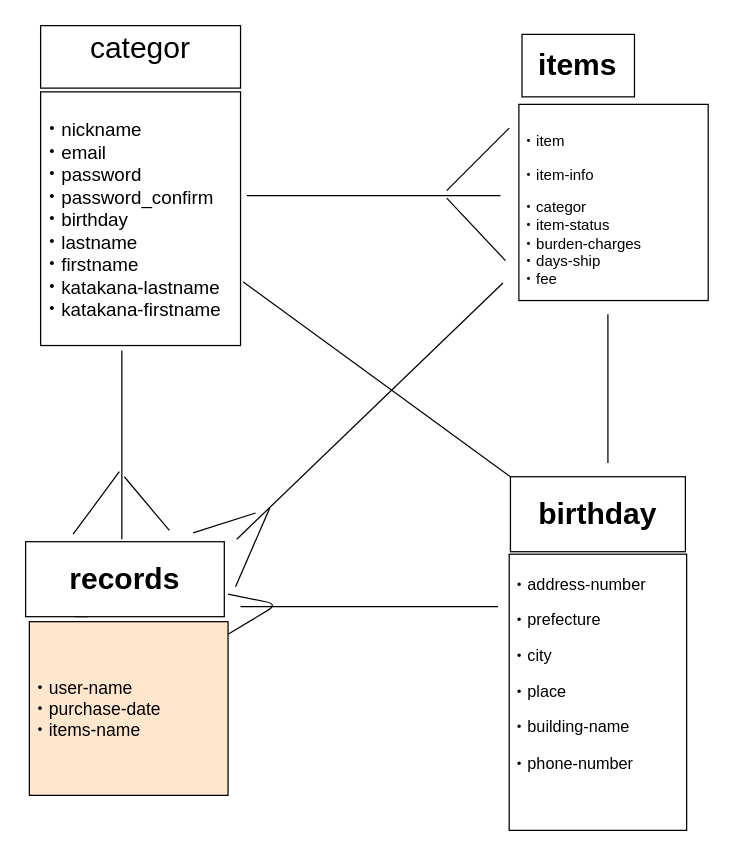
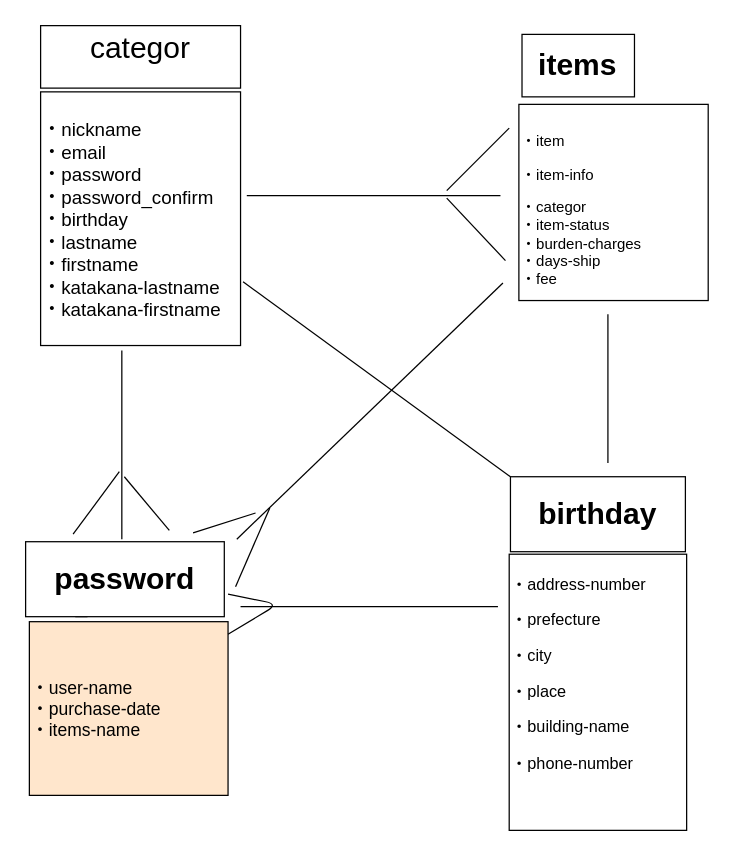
  <mxCell id="0" />
  <mxCell id="1" parent="0" />
  <mxCell id="2" value="&lt;h1&gt;&lt;span style=&quot;font-weight: normal&quot;&gt;categor&lt;/span&gt;&lt;/h1&gt;&lt;div&gt;&lt;span style=&quot;font-weight: normal&quot;&gt;&lt;br&gt;&lt;/span&gt;&lt;/div&gt;" style="rounded=0;whiteSpace=wrap;html=1;fontFamily=Helvetica;align=center;" parent="1" vertex="1"><mxGeometry x="32" y="20" width="160" height="50" as="geometry" /></mxCell>
  <mxCell id="3" value="&lt;font style=&quot;font-size: 15px&quot;&gt;・nickname&lt;br&gt;&lt;span&gt;・email&lt;br&gt;&lt;/span&gt;・password&lt;br&gt;・password_confirm&lt;br&gt;・birthday&lt;br&gt;・lastname&lt;br&gt;・firstname&lt;br&gt;・katakana-lastname&lt;br&gt;・katakana-firstname&lt;br&gt;&lt;/font&gt;" style="rounded=0;whiteSpace=wrap;html=1;fontFamily=Helvetica;align=left;" parent="1" vertex="1"><mxGeometry x="32" y="73" width="160" height="203" as="geometry" /></mxCell>
  <mxCell id="4" value="&lt;h1&gt;items&lt;/h1&gt;" style="rounded=0;whiteSpace=wrap;html=1;fontFamily=Helvetica;align=center;" parent="1" vertex="1"><mxGeometry x="417.25" y="27" width="90" height="50" as="geometry" /></mxCell>
  <mxCell id="5" value="&lt;h1&gt;birthday&lt;/h1&gt;" style="rounded=0;whiteSpace=wrap;html=1;sketch=0;align=center;" parent="1" vertex="1"><mxGeometry x="408" y="381" width="140" height="60" as="geometry" /></mxCell>
  <mxCell id="6" value="&lt;p&gt;&lt;br&gt;&lt;/p&gt;&lt;p style=&quot;font-size: 13px&quot;&gt;&lt;font style=&quot;font-size: 13px&quot;&gt;・address-number&lt;/font&gt;&lt;/p&gt;&lt;p style=&quot;font-size: 13px&quot;&gt;&lt;span&gt;&lt;font style=&quot;font-size: 13px&quot;&gt;・prefecture&lt;/font&gt;&lt;/span&gt;&lt;/p&gt;&lt;p style=&quot;font-size: 13px&quot;&gt;&lt;span&gt;&lt;font style=&quot;font-size: 13px&quot;&gt;・city&lt;/font&gt;&lt;/span&gt;&lt;/p&gt;&lt;p style=&quot;font-size: 13px&quot;&gt;・place&lt;/p&gt;&lt;p style=&quot;font-size: 13px&quot;&gt;・building-name&lt;/p&gt;&lt;p style=&quot;font-size: 13px&quot;&gt;&lt;font style=&quot;font-size: 13px&quot;&gt;・phone-number&lt;/font&gt;&lt;/p&gt;&lt;p style=&quot;font-size: 13px&quot;&gt;&lt;font style=&quot;font-size: 13px&quot;&gt;&lt;br&gt;&lt;/font&gt;&lt;/p&gt;&lt;p style=&quot;font-size: 13px&quot;&gt;&lt;br&gt;&lt;/p&gt;" style="rounded=0;whiteSpace=wrap;html=1;sketch=0;align=left;" parent="1" vertex="1"><mxGeometry x="407" y="443" width="142" height="221" as="geometry" /></mxCell>
  <mxCell id="7" style="edgeStyle=orthogonalEdgeStyle;rounded=0;orthogonalLoop=1;jettySize=auto;html=1;exitX=0.25;exitY=1;exitDx=0;exitDy=0;" parent="1" source="8" edge="1"><mxGeometry relative="1" as="geometry"><mxPoint x="69" y="472.735" as="targetPoint" /></mxGeometry></mxCell>
- <mxCell id="8" value="&lt;h1&gt;records&lt;/h1&gt;" style="rounded=0;whiteSpace=wrap;html=1;sketch=0;align=center;" parent="1" vertex="1"><mxGeometry x="20" y="433" width="159" height="60" as="geometry" /></mxCell>
+ <mxCell id="8" value="&lt;h1&gt;password&lt;/h1&gt;" style="rounded=0;whiteSpace=wrap;html=1;sketch=0;align=center;" parent="1" vertex="1"><mxGeometry x="20" y="433" width="159" height="60" as="geometry" /></mxCell>
  <mxCell id="9" value="&lt;div style=&quot;font-size: 14px&quot;&gt;&lt;font style=&quot;font-size: 14px&quot;&gt;・user-name&lt;/font&gt;&lt;/div&gt;&lt;div style=&quot;font-size: 14px&quot;&gt;&lt;span&gt;&lt;font style=&quot;font-size: 14px&quot;&gt;・purchase-date&lt;/font&gt;&lt;/span&gt;&lt;/div&gt;&lt;div style=&quot;font-size: 14px&quot;&gt;&lt;font style=&quot;font-size: 14px&quot;&gt;・items-name&lt;/font&gt;&lt;/div&gt;" style="rounded=0;whiteSpace=wrap;html=1;sketch=0;align=left;fillColor=#ffe6cc;" parent="1" vertex="1"><mxGeometry x="23" y="497" width="159" height="139" as="geometry" /></mxCell>
  <mxCell id="10" value="" style="endArrow=none;html=1;" parent="1" edge="1"><mxGeometry width="50" height="50" relative="1" as="geometry"><mxPoint x="197" y="156" as="sourcePoint" /><mxPoint x="400" y="156" as="targetPoint" /></mxGeometry></mxCell>
  <mxCell id="11" value="" style="endArrow=none;html=1;" parent="1" edge="1"><mxGeometry width="50" height="50" relative="1" as="geometry"><mxPoint x="97" y="431" as="sourcePoint" /><mxPoint x="97" y="280" as="targetPoint" /></mxGeometry></mxCell>
  <mxCell id="12" value="" style="endArrow=none;html=1;" parent="1" edge="1"><mxGeometry width="50" height="50" relative="1" as="geometry"><mxPoint x="192" y="485" as="sourcePoint" /><mxPoint x="398" y="485" as="targetPoint" /></mxGeometry></mxCell>
  <mxCell id="13" value="" style="endArrow=none;html=1;" parent="1" edge="1"><mxGeometry width="50" height="50" relative="1" as="geometry"><mxPoint x="182" y="507" as="sourcePoint" /><mxPoint x="182" y="475" as="targetPoint" /><Array as="points"><mxPoint x="222" y="483" /></Array></mxGeometry></mxCell>
  <mxCell id="14" value="" style="endArrow=none;html=1;" parent="1" edge="1"><mxGeometry width="50" height="50" relative="1" as="geometry"><mxPoint x="189" y="431" as="sourcePoint" /><mxPoint x="402" y="226" as="targetPoint" /></mxGeometry></mxCell>
  <mxCell id="15" value="" style="endArrow=none;html=1;exitX=0;exitY=0;exitDx=0;exitDy=0;" parent="1" source="5" edge="1"><mxGeometry width="50" height="50" relative="1" as="geometry"><mxPoint x="402" y="376" as="sourcePoint" /><mxPoint x="194" y="225" as="targetPoint" /></mxGeometry></mxCell>
  <mxCell id="16" value="" style="endArrow=none;html=1;" parent="1" edge="1"><mxGeometry width="50" height="50" relative="1" as="geometry"><mxPoint x="486" y="251" as="sourcePoint" /><mxPoint x="486" y="370" as="targetPoint" /></mxGeometry></mxCell>
  <mxCell id="17" value="" style="endArrow=none;html=1;" parent="1" edge="1"><mxGeometry width="50" height="50" relative="1" as="geometry"><mxPoint x="99" y="381" as="sourcePoint" /><mxPoint x="135" y="424" as="targetPoint" /></mxGeometry></mxCell>
  <mxCell id="18" value="" style="endArrow=none;html=1;" parent="1" edge="1"><mxGeometry width="50" height="50" relative="1" as="geometry"><mxPoint x="58" y="427" as="sourcePoint" /><mxPoint x="95" y="377" as="targetPoint" /></mxGeometry></mxCell>
  <mxCell id="19" value="" style="endArrow=none;html=1;" parent="1" edge="1"><mxGeometry width="50" height="50" relative="1" as="geometry"><mxPoint x="357" y="152" as="sourcePoint" /><mxPoint x="407" y="102" as="targetPoint" /></mxGeometry></mxCell>
  <mxCell id="20" value="" style="endArrow=none;html=1;" parent="1" edge="1"><mxGeometry width="50" height="50" relative="1" as="geometry"><mxPoint x="404" y="208" as="sourcePoint" /><mxPoint x="357" y="158" as="targetPoint" /></mxGeometry></mxCell>
  <mxCell id="21" value="" style="endArrow=none;html=1;" parent="1" edge="1"><mxGeometry width="50" height="50" relative="1" as="geometry"><mxPoint x="154" y="426" as="sourcePoint" /><mxPoint x="204" y="410" as="targetPoint" /></mxGeometry></mxCell>
  <mxCell id="22" value="" style="endArrow=none;html=1;" parent="1" edge="1"><mxGeometry width="50" height="50" relative="1" as="geometry"><mxPoint x="188" y="469" as="sourcePoint" /><mxPoint x="215.405" y="406" as="targetPoint" /></mxGeometry></mxCell>
  <mxCell id="23" value="&lt;p&gt;・item&lt;/p&gt;&lt;p&gt;&lt;span&gt;・item-info&lt;/span&gt;&lt;/p&gt;・categor&lt;br&gt;&lt;span&gt;・item-status&lt;/span&gt;&lt;br&gt;・burden-charges&lt;br&gt;・days-ship&lt;br&gt;・fee" style="rounded=0;whiteSpace=wrap;html=1;align=left;" parent="1" vertex="1"><mxGeometry x="414.75" y="83" width="151.5" height="157" as="geometry" /></mxCell>
